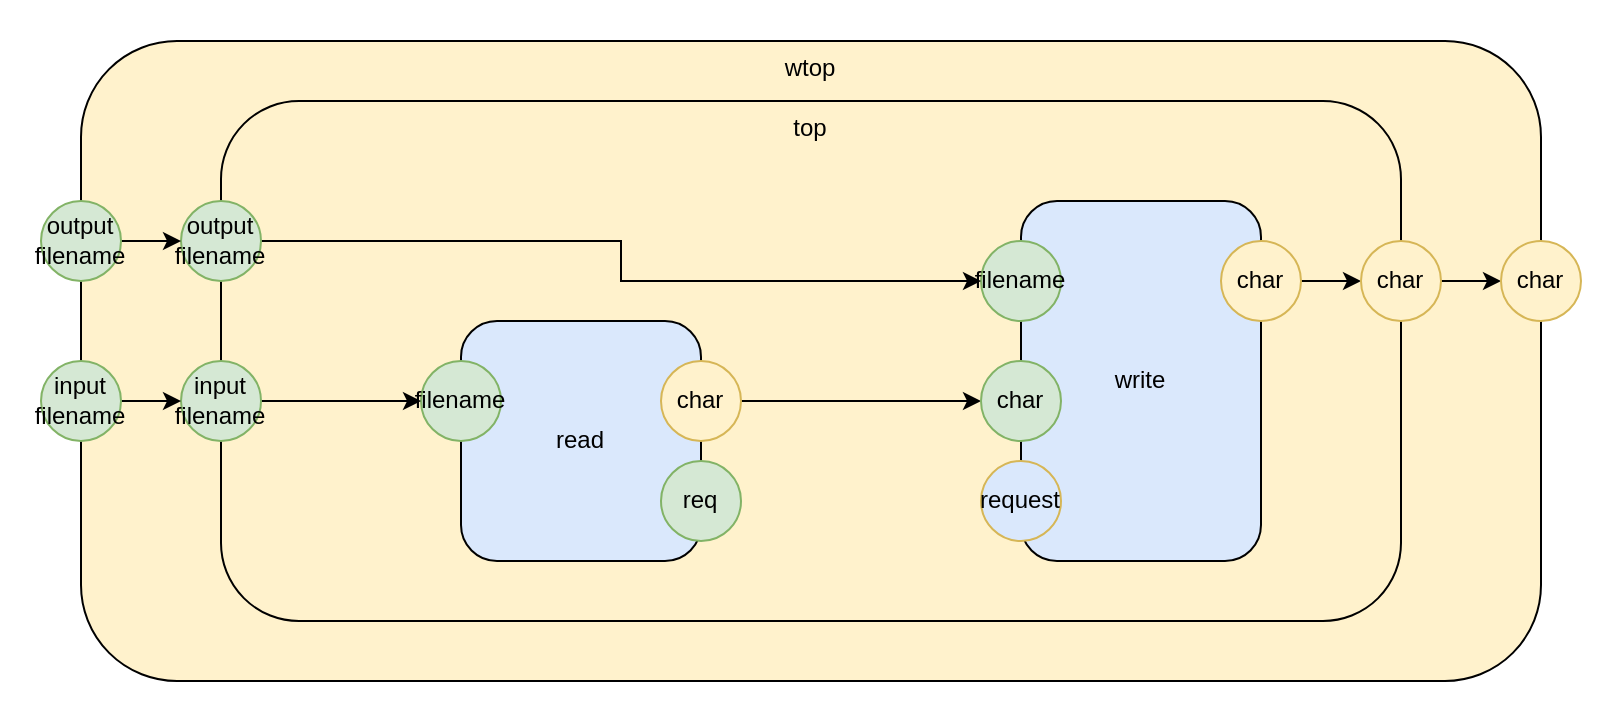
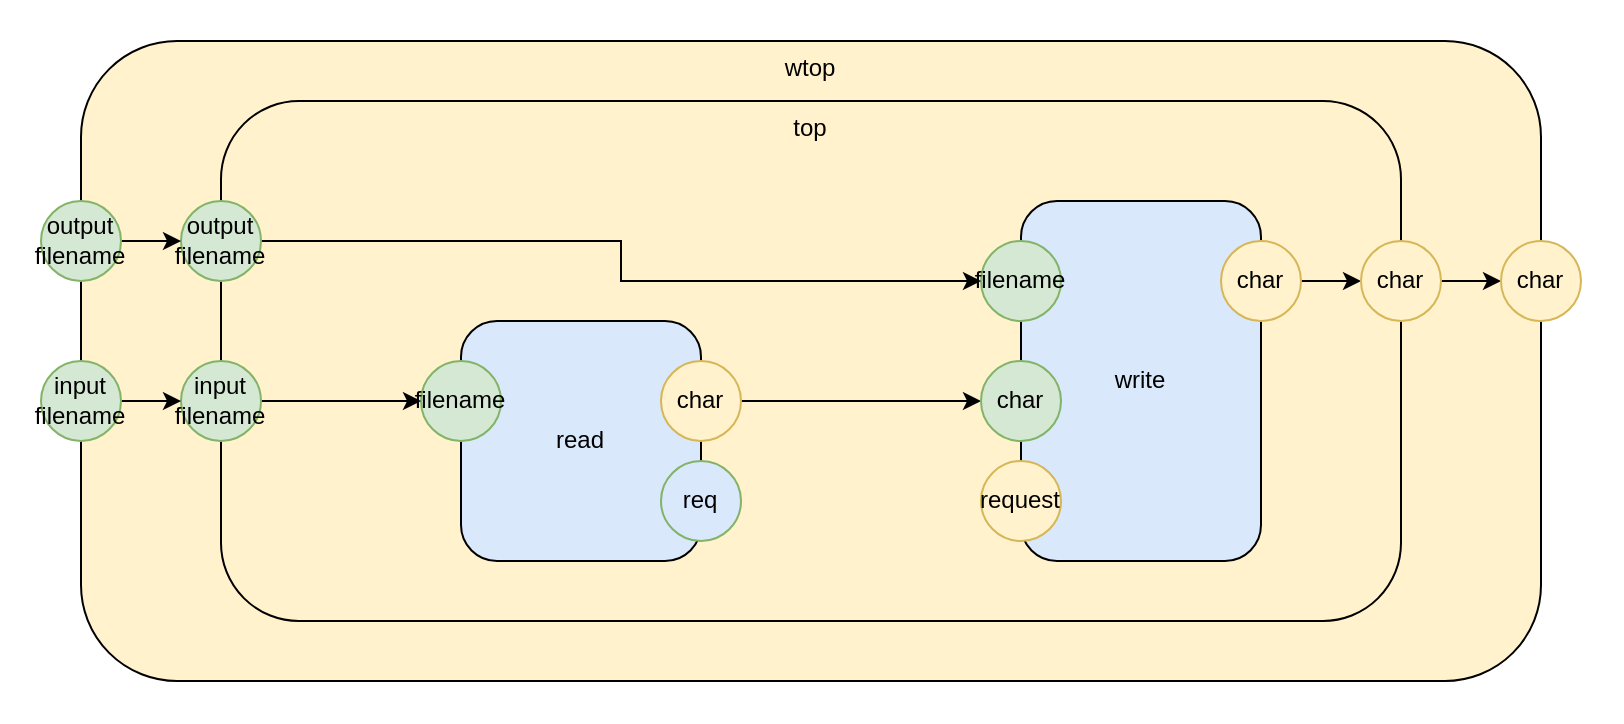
  <mxCell id="0" />
  <mxCell id="1" parent="0" />
  <mxCell id="2" value="wtop" style="rounded=1;whiteSpace=wrap;html=1;horizontal=1;verticalAlign=top;fillColor=#fff2cc;" vertex="1" parent="1"><mxGeometry x="40" y="20" width="730" height="320" as="geometry" /></mxCell>
  <mxCell id="3" value="top" style="rounded=1;whiteSpace=wrap;html=1;horizontal=1;verticalAlign=top;fillColor=#fff2cc;" parent="1" vertex="1"><mxGeometry x="110" y="50" width="590" height="260" as="geometry" /></mxCell>
  <mxCell id="4" value="write" style="rounded=1;whiteSpace=wrap;html=1;fillColor=#dae8fc;" parent="1" vertex="1"><mxGeometry x="510" y="100" width="120" height="180" as="geometry" /></mxCell>
  <mxCell id="5" value="read" style="rounded=1;whiteSpace=wrap;html=1;fillColor=#dae8fc;" parent="1" vertex="1"><mxGeometry x="230" y="160" width="120" height="120" as="geometry" /></mxCell>
  <mxCell id="6" value="filename" style="ellipse;whiteSpace=wrap;html=1;aspect=fixed;fillColor=#d5e8d4;strokeColor=#82b366;" parent="1" vertex="1"><mxGeometry x="490" y="120" width="40" height="40" as="geometry" /></mxCell>
  <mxCell id="7" style="edgeStyle=orthogonalEdgeStyle;rounded=0;orthogonalLoop=1;jettySize=auto;html=1;exitX=1;exitY=0.5;exitDx=0;exitDy=0;" parent="1" source="8" target="9" edge="1"><mxGeometry relative="1" as="geometry" /></mxCell>
  <mxCell id="8" value="char" style="ellipse;whiteSpace=wrap;html=1;aspect=fixed;fillColor=#fff2cc;strokeColor=#d6b656;" parent="1" vertex="1"><mxGeometry x="330" y="180" width="40" height="40" as="geometry" /></mxCell>
  <mxCell id="9" value="char" style="ellipse;whiteSpace=wrap;html=1;aspect=fixed;fillColor=#d5e8d4;strokeColor=#82b366;" parent="1" vertex="1"><mxGeometry x="490" y="180" width="40" height="40" as="geometry" /></mxCell>
  <mxCell id="10" value="filename" style="ellipse;whiteSpace=wrap;html=1;aspect=fixed;fillColor=#d5e8d4;strokeColor=#82b366;" parent="1" vertex="1"><mxGeometry x="210" y="180" width="40" height="40" as="geometry" /></mxCell>
  <mxCell id="11" style="edgeStyle=orthogonalEdgeStyle;rounded=0;orthogonalLoop=1;jettySize=auto;html=1;exitX=1;exitY=0.5;exitDx=0;exitDy=0;entryX=0;entryY=0.5;entryDx=0;entryDy=0;" parent="1" source="12" target="10" edge="1"><mxGeometry relative="1" as="geometry" /></mxCell>
  <mxCell id="12" value="input filename" style="ellipse;whiteSpace=wrap;html=1;aspect=fixed;fillColor=#d5e8d4;strokeColor=#82b366;" parent="1" vertex="1"><mxGeometry x="90" y="180" width="40" height="40" as="geometry" /></mxCell>
  <mxCell id="13" style="edgeStyle=orthogonalEdgeStyle;rounded=0;orthogonalLoop=1;jettySize=auto;html=1;exitX=1;exitY=0.5;exitDx=0;exitDy=0;entryX=0;entryY=0.5;entryDx=0;entryDy=0;" parent="1" source="14" target="6" edge="1"><mxGeometry relative="1" as="geometry" /></mxCell>
  <mxCell id="14" value="output filename" style="ellipse;whiteSpace=wrap;html=1;aspect=fixed;fillColor=#d5e8d4;strokeColor=#82b366;" parent="1" vertex="1"><mxGeometry x="90" y="100" width="40" height="40" as="geometry" /></mxCell>
- <mxCell id="15" value="request" style="ellipse;whiteSpace=wrap;html=1;aspect=fixed;fillColor=#dae8fc;strokeColor=#d6b656;" parent="1" vertex="1"><mxGeometry x="490" y="230" width="40" height="40" as="geometry" /></mxCell>
- <mxCell id="16" value="req" style="ellipse;whiteSpace=wrap;html=1;aspect=fixed;fillColor=#d5e8d4;strokeColor=#82b366;" parent="1" vertex="1"><mxGeometry x="330" y="230" width="40" height="40" as="geometry" /></mxCell>
+ <mxCell id="15" value="request" style="ellipse;whiteSpace=wrap;html=1;aspect=fixed;fillColor=#fff2cc;strokeColor=#d6b656;" parent="1" vertex="1"><mxGeometry x="490" y="230" width="40" height="40" as="geometry" /></mxCell>
+ <mxCell id="16" value="req" style="ellipse;whiteSpace=wrap;html=1;aspect=fixed;fillColor=#dae8fc;strokeColor=#82b366;" parent="1" vertex="1"><mxGeometry x="330" y="230" width="40" height="40" as="geometry" /></mxCell>
  <mxCell id="17" style="edgeStyle=orthogonalEdgeStyle;rounded=0;orthogonalLoop=1;jettySize=auto;html=1;exitX=1;exitY=0.5;exitDx=0;exitDy=0;" edge="1" parent="1" source="18" target="24"><mxGeometry relative="1" as="geometry" /></mxCell>
  <mxCell id="18" value="char" style="ellipse;whiteSpace=wrap;html=1;aspect=fixed;fillColor=#fff2cc;strokeColor=#d6b656;" parent="1" vertex="1"><mxGeometry x="610" y="120" width="40" height="40" as="geometry" /></mxCell>
  <mxCell id="19" style="edgeStyle=orthogonalEdgeStyle;rounded=0;orthogonalLoop=1;jettySize=auto;html=1;exitX=1;exitY=0.5;exitDx=0;exitDy=0;entryX=0;entryY=0.5;entryDx=0;entryDy=0;" edge="1" parent="1" source="20" target="12"><mxGeometry relative="1" as="geometry" /></mxCell>
  <mxCell id="20" value="input filename" style="ellipse;whiteSpace=wrap;html=1;aspect=fixed;fillColor=#d5e8d4;strokeColor=#82b366;" vertex="1" parent="1"><mxGeometry x="20" y="180" width="40" height="40" as="geometry" /></mxCell>
  <mxCell id="21" style="edgeStyle=orthogonalEdgeStyle;rounded=0;orthogonalLoop=1;jettySize=auto;html=1;exitX=1;exitY=0.5;exitDx=0;exitDy=0;entryX=0;entryY=0.5;entryDx=0;entryDy=0;" edge="1" parent="1" source="22" target="14"><mxGeometry relative="1" as="geometry" /></mxCell>
  <mxCell id="22" value="output filename" style="ellipse;whiteSpace=wrap;html=1;aspect=fixed;fillColor=#d5e8d4;strokeColor=#82b366;" vertex="1" parent="1"><mxGeometry x="20" y="100" width="40" height="40" as="geometry" /></mxCell>
  <mxCell id="23" style="edgeStyle=orthogonalEdgeStyle;rounded=0;orthogonalLoop=1;jettySize=auto;html=1;exitX=1;exitY=0.5;exitDx=0;exitDy=0;entryX=0;entryY=0.5;entryDx=0;entryDy=0;" edge="1" parent="1" source="24" target="25"><mxGeometry relative="1" as="geometry" /></mxCell>
  <mxCell id="24" value="char" style="ellipse;whiteSpace=wrap;html=1;aspect=fixed;fillColor=#fff2cc;strokeColor=#d6b656;" vertex="1" parent="1"><mxGeometry x="680" y="120" width="40" height="40" as="geometry" /></mxCell>
  <mxCell id="25" value="char" style="ellipse;whiteSpace=wrap;html=1;aspect=fixed;fillColor=#fff2cc;strokeColor=#d6b656;" vertex="1" parent="1"><mxGeometry x="750" y="120" width="40" height="40" as="geometry" /></mxCell>
